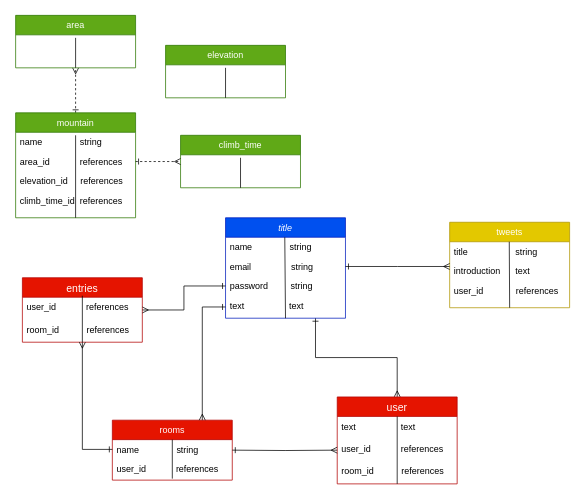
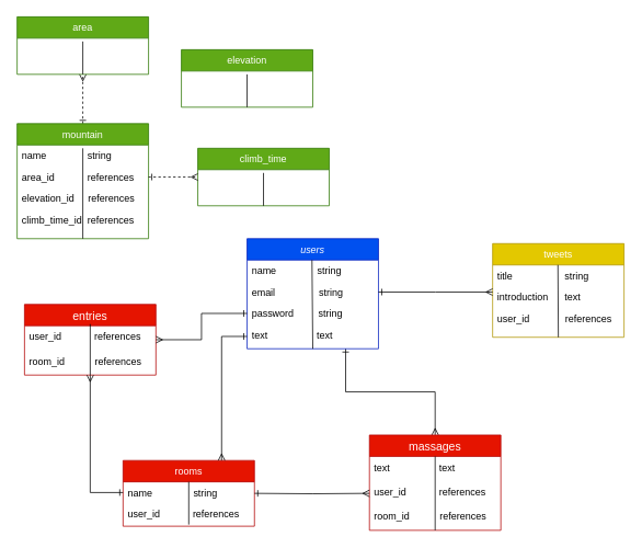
  <mxCell id="0" />
  <mxCell id="1" parent="0" />
  <mxCell id="2" style="edgeStyle=orthogonalEdgeStyle;rounded=0;orthogonalLoop=1;jettySize=auto;html=1;exitX=0.75;exitY=1;exitDx=0;exitDy=0;entryX=0.5;entryY=0;entryDx=0;entryDy=0;endArrow=ERmany;endFill=0;fontSize=11;startArrow=ERone;startFill=0;" parent="1" source="3" target="25" edge="1"><mxGeometry relative="1" as="geometry" /></mxCell>
- <mxCell id="3" value="title" style="swimlane;fontStyle=2;align=center;verticalAlign=top;childLayout=stackLayout;horizontal=1;startSize=26;horizontalStack=0;resizeParent=1;resizeLast=0;collapsible=1;marginBottom=0;rounded=0;shadow=0;strokeWidth=1;fillColor=#0050ef;strokeColor=#001DBC;fontColor=#ffffff;" parent="1" vertex="1"><mxGeometry x="300" y="290" width="160" height="134" as="geometry"><mxRectangle x="230" y="140" width="160" height="26" as="alternateBounds" /></mxGeometry></mxCell>
+ <mxCell id="3" value="users" style="swimlane;fontStyle=2;align=center;verticalAlign=top;childLayout=stackLayout;horizontal=1;startSize=26;horizontalStack=0;resizeParent=1;resizeLast=0;collapsible=1;marginBottom=0;rounded=0;shadow=0;strokeWidth=1;fillColor=#0050ef;strokeColor=#001DBC;fontColor=#ffffff;" parent="1" vertex="1"><mxGeometry x="300" y="290" width="160" height="134" as="geometry"><mxRectangle x="230" y="140" width="160" height="26" as="alternateBounds" /></mxGeometry></mxCell>
  <mxCell id="4" value="name               string" style="text;align=left;verticalAlign=top;spacingLeft=4;spacingRight=4;overflow=hidden;rotatable=0;points=[[0,0.5],[1,0.5]];portConstraint=eastwest;" parent="3" vertex="1"><mxGeometry y="26" width="160" height="26" as="geometry" /></mxCell>
  <mxCell id="5" value="email                string" style="text;align=left;verticalAlign=top;spacingLeft=4;spacingRight=4;overflow=hidden;rotatable=0;points=[[0,0.5],[1,0.5]];portConstraint=eastwest;rounded=0;shadow=0;html=0;" parent="3" vertex="1"><mxGeometry y="52" width="160" height="26" as="geometry" /></mxCell>
  <mxCell id="6" value="password         string" style="text;align=left;verticalAlign=top;spacingLeft=4;spacingRight=4;overflow=hidden;rotatable=0;points=[[0,0.5],[1,0.5]];portConstraint=eastwest;rounded=0;shadow=0;html=0;" parent="3" vertex="1"><mxGeometry y="78" width="160" height="26" as="geometry" /></mxCell>
  <mxCell id="7" value="" style="endArrow=none;html=1;fontSize=11;entryX=0.494;entryY=0;entryDx=0;entryDy=0;entryPerimeter=0;exitX=0.5;exitY=1;exitDx=0;exitDy=0;" parent="3" source="3" target="4" edge="1"><mxGeometry width="50" height="50" relative="1" as="geometry"><mxPoint x="51" y="110" as="sourcePoint" /><mxPoint x="101" y="60" as="targetPoint" /></mxGeometry></mxCell>
  <mxCell id="8" value="text                  text" style="text;strokeColor=none;fillColor=none;spacingLeft=4;spacingRight=4;overflow=hidden;rotatable=0;points=[[0,0.5],[1,0.5]];portConstraint=eastwest;fontSize=12;" parent="3" vertex="1"><mxGeometry y="104" width="160" height="30" as="geometry" /></mxCell>
  <mxCell id="9" value="rooms" style="swimlane;fontStyle=0;align=center;verticalAlign=top;childLayout=stackLayout;horizontal=1;startSize=26;horizontalStack=0;resizeParent=1;resizeLast=0;collapsible=1;marginBottom=0;rounded=0;shadow=0;strokeWidth=1;fillColor=#e51400;strokeColor=#B20000;fontColor=#ffffff;" parent="1" vertex="1"><mxGeometry x="149" y="560" width="160" height="80" as="geometry"><mxRectangle x="130" y="380" width="160" height="26" as="alternateBounds" /></mxGeometry></mxCell>
  <mxCell id="10" value="" style="endArrow=none;html=1;fontSize=11;entryX=0.5;entryY=0;entryDx=0;entryDy=0;entryPerimeter=0;exitX=0.5;exitY=1;exitDx=0;exitDy=0;exitPerimeter=0;" parent="9" source="12" target="11" edge="1"><mxGeometry width="50" height="50" relative="1" as="geometry"><mxPoint x="79.5" y="146" as="sourcePoint" /><mxPoint x="79.5" y="30" as="targetPoint" /></mxGeometry></mxCell>
  <mxCell id="11" value="name               string" style="text;align=left;verticalAlign=top;spacingLeft=4;spacingRight=4;overflow=hidden;rotatable=0;points=[[0,0.5],[1,0.5]];portConstraint=eastwest;" parent="9" vertex="1"><mxGeometry y="26" width="160" height="26" as="geometry" /></mxCell>
  <mxCell id="12" value="user_id            references" style="text;align=left;verticalAlign=top;spacingLeft=4;spacingRight=4;overflow=hidden;rotatable=0;points=[[0,0.5],[1,0.5]];portConstraint=eastwest;" parent="9" vertex="1"><mxGeometry y="52" width="160" height="26" as="geometry" /></mxCell>
  <mxCell id="13" value="tweets" style="swimlane;fontStyle=0;align=center;verticalAlign=top;childLayout=stackLayout;horizontal=1;startSize=26;horizontalStack=0;resizeParent=1;resizeLast=0;collapsible=1;marginBottom=0;rounded=0;shadow=0;strokeWidth=1;fillColor=#e3c800;strokeColor=#B09500;fontColor=#ffffff;" parent="1" vertex="1"><mxGeometry x="599" y="296" width="160" height="114" as="geometry"><mxRectangle x="340" y="380" width="170" height="26" as="alternateBounds" /></mxGeometry></mxCell>
  <mxCell id="14" value="title                   string" style="text;align=left;verticalAlign=top;spacingLeft=4;spacingRight=4;overflow=hidden;rotatable=0;points=[[0,0.5],[1,0.5]];portConstraint=eastwest;" parent="13" vertex="1"><mxGeometry y="26" width="160" height="26" as="geometry" /></mxCell>
  <mxCell id="15" value="" style="endArrow=none;html=1;fontSize=11;entryX=0.5;entryY=0.154;entryDx=0;entryDy=0;entryPerimeter=0;exitX=0.5;exitY=1;exitDx=0;exitDy=0;" parent="13" source="13" edge="1"><mxGeometry width="50" height="50" relative="1" as="geometry"><mxPoint x="79.5" y="136" as="sourcePoint" /><mxPoint x="79.5" y="26.004" as="targetPoint" /></mxGeometry></mxCell>
  <mxCell id="16" value="introduction      text" style="text;align=left;verticalAlign=top;spacingLeft=4;spacingRight=4;overflow=hidden;rotatable=0;points=[[0,0.5],[1,0.5]];portConstraint=eastwest;" parent="13" vertex="1"><mxGeometry y="52" width="160" height="26" as="geometry" /></mxCell>
  <mxCell id="17" value="user_id             references" style="text;align=left;verticalAlign=top;spacingLeft=4;spacingRight=4;overflow=hidden;rotatable=0;points=[[0,0.5],[1,0.5]];portConstraint=eastwest;" parent="13" vertex="1"><mxGeometry y="78" width="160" height="26" as="geometry" /></mxCell>
  <mxCell id="18" style="edgeStyle=orthogonalEdgeStyle;rounded=0;orthogonalLoop=1;jettySize=auto;html=1;exitX=0.5;exitY=0;exitDx=0;exitDy=0;entryX=0.5;entryY=1;entryDx=0;entryDy=0;endArrow=ERmany;endFill=0;startArrow=ERone;startFill=0;dashed=1;" edge="1" parent="1" source="19" target="41"><mxGeometry relative="1" as="geometry" /></mxCell>
  <mxCell id="19" value="mountain" style="swimlane;fontStyle=0;align=center;verticalAlign=top;childLayout=stackLayout;horizontal=1;startSize=26;horizontalStack=0;resizeParent=1;resizeLast=0;collapsible=1;marginBottom=0;rounded=0;shadow=0;strokeWidth=1;fillColor=#60a917;strokeColor=#2D7600;fontColor=#ffffff;" parent="1" vertex="1"><mxGeometry x="20" y="150" width="160" height="140" as="geometry"><mxRectangle x="550" y="140" width="160" height="26" as="alternateBounds" /></mxGeometry></mxCell>
  <mxCell id="20" value="name               string" style="text;align=left;verticalAlign=top;spacingLeft=4;spacingRight=4;overflow=hidden;rotatable=0;points=[[0,0.5],[1,0.5]];portConstraint=eastwest;" parent="19" vertex="1"><mxGeometry y="26" width="160" height="26" as="geometry" /></mxCell>
  <mxCell id="21" value="area_id            references" style="text;align=left;verticalAlign=top;spacingLeft=4;spacingRight=4;overflow=hidden;rotatable=0;points=[[0,0.5],[1,0.5]];portConstraint=eastwest;rounded=0;shadow=0;html=0;" parent="19" vertex="1"><mxGeometry y="52" width="160" height="26" as="geometry" /></mxCell>
  <mxCell id="22" value="" style="endArrow=none;html=1;fontSize=11;entryX=0.5;entryY=0.154;entryDx=0;entryDy=0;entryPerimeter=0;exitX=0.5;exitY=1;exitDx=0;exitDy=0;" parent="19" source="19" target="20" edge="1"><mxGeometry width="50" height="50" relative="1" as="geometry"><mxPoint x="55" y="110" as="sourcePoint" /><mxPoint x="105" y="60" as="targetPoint" /></mxGeometry></mxCell>
  <mxCell id="23" value="elevation_id     references" style="text;align=left;verticalAlign=top;spacingLeft=4;spacingRight=4;overflow=hidden;rotatable=0;points=[[0,0.5],[1,0.5]];portConstraint=eastwest;rounded=0;shadow=0;html=0;fontSize=12;" parent="19" vertex="1"><mxGeometry y="78" width="160" height="26" as="geometry" /></mxCell>
  <mxCell id="24" value="climb_time_id  references" style="text;align=left;verticalAlign=top;spacingLeft=4;spacingRight=4;overflow=hidden;rotatable=0;points=[[0,0.5],[1,0.5]];portConstraint=eastwest;fontStyle=0" parent="19" vertex="1"><mxGeometry y="104" width="160" height="26" as="geometry" /></mxCell>
- <mxCell id="25" value="user" style="swimlane;fontStyle=0;childLayout=stackLayout;horizontal=1;startSize=26;horizontalStack=0;resizeParent=1;resizeParentMax=0;resizeLast=0;collapsible=1;marginBottom=0;align=center;fontSize=14;fillColor=#e51400;strokeColor=#B20000;fontColor=#ffffff;" parent="1" vertex="1"><mxGeometry x="449" y="529" width="160" height="116" as="geometry" /></mxCell>
+ <mxCell id="25" value="massages" style="swimlane;fontStyle=0;childLayout=stackLayout;horizontal=1;startSize=26;horizontalStack=0;resizeParent=1;resizeParentMax=0;resizeLast=0;collapsible=1;marginBottom=0;align=center;fontSize=14;fillColor=#e51400;strokeColor=#B20000;fontColor=#ffffff;" parent="1" vertex="1"><mxGeometry x="449" y="529" width="160" height="116" as="geometry" /></mxCell>
  <mxCell id="26" value="text                  text" style="text;strokeColor=none;fillColor=none;spacingLeft=4;spacingRight=4;overflow=hidden;rotatable=0;points=[[0,0.5],[1,0.5]];portConstraint=eastwest;fontSize=12;" parent="25" vertex="1"><mxGeometry y="26" width="160" height="30" as="geometry" /></mxCell>
  <mxCell id="27" value="user_id            references" style="text;strokeColor=none;fillColor=none;spacingLeft=4;spacingRight=4;overflow=hidden;rotatable=0;points=[[0,0.5],[1,0.5]];portConstraint=eastwest;fontSize=12;" parent="25" vertex="1"><mxGeometry y="56" width="160" height="30" as="geometry" /></mxCell>
  <mxCell id="28" value="room_id           references" style="text;strokeColor=none;fillColor=none;spacingLeft=4;spacingRight=4;overflow=hidden;rotatable=0;points=[[0,0.5],[1,0.5]];portConstraint=eastwest;fontSize=12;" parent="25" vertex="1"><mxGeometry y="86" width="160" height="30" as="geometry" /></mxCell>
  <mxCell id="29" value="" style="endArrow=none;html=1;fontSize=11;entryX=0.5;entryY=0;entryDx=0;entryDy=0;entryPerimeter=0;exitX=0.5;exitY=1;exitDx=0;exitDy=0;exitPerimeter=0;" parent="25" source="28" target="26" edge="1"><mxGeometry width="50" height="50" relative="1" as="geometry"><mxPoint x="-89" y="-79" as="sourcePoint" /><mxPoint x="-39" y="-129" as="targetPoint" /></mxGeometry></mxCell>
  <mxCell id="30" style="edgeStyle=orthogonalEdgeStyle;rounded=0;orthogonalLoop=1;jettySize=auto;html=1;entryX=0;entryY=0.5;entryDx=0;entryDy=0;endArrow=ERmany;endFill=0;fontSize=11;startArrow=ERone;startFill=0;" parent="1" target="27" edge="1"><mxGeometry relative="1" as="geometry"><mxPoint x="309" y="600" as="sourcePoint" /></mxGeometry></mxCell>
  <mxCell id="31" value="entries" style="swimlane;fontStyle=0;childLayout=stackLayout;horizontal=1;startSize=26;horizontalStack=0;resizeParent=1;resizeParentMax=0;resizeLast=0;collapsible=1;marginBottom=0;align=center;fontSize=14;fillColor=#e51400;strokeColor=#B20000;fontColor=#ffffff;" parent="1" vertex="1"><mxGeometry x="29" y="370" width="160" height="86" as="geometry" /></mxCell>
  <mxCell id="32" value="user_id            references" style="text;strokeColor=none;fillColor=none;spacingLeft=4;spacingRight=4;overflow=hidden;rotatable=0;points=[[0,0.5],[1,0.5]];portConstraint=eastwest;fontSize=12;" parent="31" vertex="1"><mxGeometry y="26" width="160" height="30" as="geometry" /></mxCell>
  <mxCell id="33" value="" style="endArrow=none;html=1;fontSize=11;exitX=0.5;exitY=1;exitDx=0;exitDy=0;exitPerimeter=0;entryX=0.5;entryY=0.279;entryDx=0;entryDy=0;entryPerimeter=0;" parent="31" source="34" target="31" edge="1"><mxGeometry width="50" height="50" relative="1" as="geometry"><mxPoint x="79.5" y="110" as="sourcePoint" /><mxPoint x="80" y="40" as="targetPoint" /></mxGeometry></mxCell>
  <mxCell id="34" value="room_id           references" style="text;strokeColor=none;fillColor=none;spacingLeft=4;spacingRight=4;overflow=hidden;rotatable=0;points=[[0,0.5],[1,0.5]];portConstraint=eastwest;fontSize=12;" parent="31" vertex="1"><mxGeometry y="56" width="160" height="30" as="geometry" /></mxCell>
  <mxCell id="35" style="edgeStyle=orthogonalEdgeStyle;rounded=0;orthogonalLoop=1;jettySize=auto;html=1;exitX=0;exitY=0.5;exitDx=0;exitDy=0;startArrow=ERone;startFill=0;endArrow=ERmany;endFill=0;fontSize=11;" parent="1" source="6" target="31" edge="1"><mxGeometry relative="1" as="geometry" /></mxCell>
  <mxCell id="36" style="edgeStyle=orthogonalEdgeStyle;rounded=0;orthogonalLoop=1;jettySize=auto;html=1;exitX=0;exitY=0.5;exitDx=0;exitDy=0;entryX=0.5;entryY=1;entryDx=0;entryDy=0;startArrow=ERone;startFill=0;endArrow=ERmany;endFill=0;fontSize=11;" parent="1" source="11" target="31" edge="1"><mxGeometry relative="1" as="geometry" /></mxCell>
  <mxCell id="37" style="edgeStyle=orthogonalEdgeStyle;rounded=0;orthogonalLoop=1;jettySize=auto;html=1;exitX=1;exitY=0.5;exitDx=0;exitDy=0;startArrow=ERone;startFill=0;endArrow=ERmany;endFill=0;fontSize=11;" parent="1" source="5" edge="1"><mxGeometry relative="1" as="geometry"><mxPoint x="599" y="355" as="targetPoint" /></mxGeometry></mxCell>
  <mxCell id="38" style="edgeStyle=orthogonalEdgeStyle;rounded=0;orthogonalLoop=1;jettySize=auto;html=1;exitX=0;exitY=0.5;exitDx=0;exitDy=0;entryX=0.75;entryY=0;entryDx=0;entryDy=0;endArrow=ERmany;endFill=0;startArrow=ERone;startFill=0;" parent="1" source="8" target="9" edge="1"><mxGeometry relative="1" as="geometry" /></mxCell>
  <mxCell id="39" value="elevation" style="swimlane;fontStyle=0;align=center;verticalAlign=top;childLayout=stackLayout;horizontal=1;startSize=26;horizontalStack=0;resizeParent=1;resizeLast=0;collapsible=1;marginBottom=0;rounded=0;shadow=0;strokeWidth=1;fillColor=#60a917;strokeColor=#2D7600;fontColor=#ffffff;" parent="1" vertex="1"><mxGeometry x="220" y="60" width="160" height="70" as="geometry"><mxRectangle x="550" y="140" width="160" height="26" as="alternateBounds" /></mxGeometry></mxCell>
  <mxCell id="40" value="" style="endArrow=none;html=1;fontSize=11;entryX=0.5;entryY=0.154;entryDx=0;entryDy=0;entryPerimeter=0;exitX=0.5;exitY=1;exitDx=0;exitDy=0;" parent="39" source="39" edge="1"><mxGeometry width="50" height="50" relative="1" as="geometry"><mxPoint x="55" y="110" as="sourcePoint" /><mxPoint x="80" y="30.004" as="targetPoint" /></mxGeometry></mxCell>
  <mxCell id="41" value="area" style="swimlane;fontStyle=0;align=center;verticalAlign=top;childLayout=stackLayout;horizontal=1;startSize=26;horizontalStack=0;resizeParent=1;resizeLast=0;collapsible=1;marginBottom=0;rounded=0;shadow=0;strokeWidth=1;fillColor=#60a917;strokeColor=#2D7600;fontColor=#ffffff;" parent="1" vertex="1"><mxGeometry x="20" y="20" width="160" height="70" as="geometry"><mxRectangle x="550" y="140" width="160" height="26" as="alternateBounds" /></mxGeometry></mxCell>
  <mxCell id="42" value="" style="endArrow=none;html=1;fontSize=11;entryX=0.5;entryY=0.154;entryDx=0;entryDy=0;entryPerimeter=0;exitX=0.5;exitY=1;exitDx=0;exitDy=0;" parent="41" source="41" edge="1"><mxGeometry width="50" height="50" relative="1" as="geometry"><mxPoint x="55" y="110" as="sourcePoint" /><mxPoint x="80" y="30.004" as="targetPoint" /></mxGeometry></mxCell>
  <mxCell id="43" value="climb_time" style="swimlane;fontStyle=0;align=center;verticalAlign=top;childLayout=stackLayout;horizontal=1;startSize=26;horizontalStack=0;resizeParent=1;resizeLast=0;collapsible=1;marginBottom=0;rounded=0;shadow=0;strokeWidth=1;fillColor=#60a917;strokeColor=#2D7600;fontColor=#ffffff;" parent="1" vertex="1"><mxGeometry x="240" y="180" width="160" height="70" as="geometry"><mxRectangle x="550" y="140" width="160" height="26" as="alternateBounds" /></mxGeometry></mxCell>
  <mxCell id="44" value="" style="endArrow=none;html=1;fontSize=11;entryX=0.5;entryY=0.154;entryDx=0;entryDy=0;entryPerimeter=0;exitX=0.5;exitY=1;exitDx=0;exitDy=0;" parent="43" source="43" edge="1"><mxGeometry width="50" height="50" relative="1" as="geometry"><mxPoint x="55" y="110" as="sourcePoint" /><mxPoint x="80" y="30.004" as="targetPoint" /></mxGeometry></mxCell>
  <mxCell id="45" style="edgeStyle=orthogonalEdgeStyle;rounded=0;orthogonalLoop=1;jettySize=auto;html=1;exitX=1;exitY=0.5;exitDx=0;exitDy=0;entryX=0;entryY=0.5;entryDx=0;entryDy=0;startArrow=ERone;startFill=0;endArrow=ERmany;endFill=0;dashed=1;" edge="1" parent="1" source="21" target="43"><mxGeometry relative="1" as="geometry" /></mxCell>
